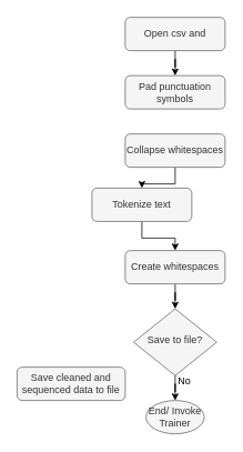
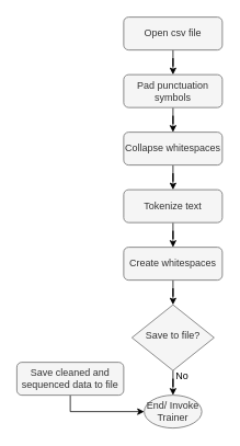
  <mxCell id="0" />
  <mxCell id="1" parent="0" />
  <mxCell id="2" value="" style="edgeStyle=orthogonalEdgeStyle;rounded=0;orthogonalLoop=1;jettySize=auto;html=1;" parent="1" source="3" target="5" edge="1"><mxGeometry relative="1" as="geometry" /></mxCell>
- <mxCell id="3" value="Open csv and" style="rounded=1;whiteSpace=wrap;html=1;fontSize=12;glass=0;strokeWidth=1;shadow=0;fillColor=#f5f5f5;strokeColor=#666666;fontColor=#333333;" parent="1" vertex="1"><mxGeometry x="150" y="20" width="120" height="40" as="geometry" /></mxCell>
+ <mxCell id="3" value="Open csv file" style="rounded=1;whiteSpace=wrap;html=1;fontSize=12;glass=0;strokeWidth=1;shadow=0;fillColor=#f5f5f5;strokeColor=#666666;fontColor=#333333;" parent="1" vertex="1"><mxGeometry x="150" y="20" width="120" height="40" as="geometry" /></mxCell>
+ <mxCell id="4" value="" style="edgeStyle=orthogonalEdgeStyle;rounded=0;orthogonalLoop=1;jettySize=auto;html=1;" parent="1" source="5" target="7" edge="1"><mxGeometry relative="1" as="geometry" /></mxCell>
  <mxCell id="5" value="Pad punctuation symbols" style="rounded=1;whiteSpace=wrap;html=1;fontSize=12;glass=0;strokeWidth=1;shadow=0;fillColor=#f5f5f5;strokeColor=#666666;fontColor=#333333;" parent="1" vertex="1"><mxGeometry x="150" y="90" width="120" height="40" as="geometry" /></mxCell>
  <mxCell id="6" value="" style="edgeStyle=orthogonalEdgeStyle;rounded=0;orthogonalLoop=1;jettySize=auto;html=1;" parent="1" source="7" target="9" edge="1"><mxGeometry relative="1" as="geometry" /></mxCell>
  <mxCell id="7" value="Collapse whitespaces" style="rounded=1;whiteSpace=wrap;html=1;fontSize=12;glass=0;strokeWidth=1;shadow=0;fillColor=#f5f5f5;strokeColor=#666666;fontColor=#333333;" parent="1" vertex="1"><mxGeometry x="150" y="160" width="120" height="40" as="geometry" /></mxCell>
  <mxCell id="8" value="" style="edgeStyle=orthogonalEdgeStyle;rounded=0;orthogonalLoop=1;jettySize=auto;html=1;" parent="1" source="9" target="11" edge="1"><mxGeometry relative="1" as="geometry" /></mxCell>
- <mxCell id="9" value="Tokenize text" style="rounded=1;whiteSpace=wrap;html=1;fontSize=12;glass=0;strokeWidth=1;shadow=0;fillColor=#f5f5f5;strokeColor=#666666;fontColor=#333333;" parent="1" vertex="1"><mxGeometry x="110" y="225" width="120" height="40" as="geometry" /></mxCell>
+ <mxCell id="9" value="Tokenize text" style="rounded=1;whiteSpace=wrap;html=1;fontSize=12;glass=0;strokeWidth=1;shadow=0;fillColor=#f5f5f5;strokeColor=#666666;fontColor=#333333;" parent="1" vertex="1"><mxGeometry x="150" y="230" width="120" height="40" as="geometry" /></mxCell>
  <mxCell id="10" style="edgeStyle=orthogonalEdgeStyle;rounded=0;orthogonalLoop=1;jettySize=auto;html=1;entryX=0.5;entryY=0;entryDx=0;entryDy=0;" parent="1" source="11" target="14" edge="1"><mxGeometry relative="1" as="geometry" /></mxCell>
  <mxCell id="11" value="Create whitespaces" style="rounded=1;whiteSpace=wrap;html=1;fontSize=12;glass=0;strokeWidth=1;shadow=0;fillColor=#f5f5f5;strokeColor=#666666;fontColor=#333333;" parent="1" vertex="1"><mxGeometry x="150" y="300" width="120" height="40" as="geometry" /></mxCell>
  <mxCell id="12" style="edgeStyle=orthogonalEdgeStyle;rounded=0;orthogonalLoop=1;jettySize=auto;html=1;entryX=0.5;entryY=0;entryDx=0;entryDy=0;" parent="1" source="14" target="17" edge="1"><mxGeometry relative="1" as="geometry"><mxPoint x="210" y="540" as="targetPoint" /></mxGeometry></mxCell>
  <mxCell id="13" value="No" style="text;html=1;align=center;verticalAlign=middle;resizable=0;points=[];labelBackgroundColor=#ffffff;" parent="12" vertex="1" connectable="0"><mxGeometry x="-0.283" y="3" relative="1" as="geometry"><mxPoint x="7" y="-12" as="offset" /></mxGeometry></mxCell>
  <mxCell id="14" value="Save to file?" style="rhombus;whiteSpace=wrap;html=1;shadow=0;fontFamily=Helvetica;fontSize=12;align=center;strokeWidth=1;spacing=6;spacingTop=-4;fillColor=#f5f5f5;strokeColor=#666666;fontColor=#333333;" parent="1" vertex="1"><mxGeometry x="160" y="370" width="100" height="80" as="geometry" /></mxCell>
+ <mxCell id="15" style="edgeStyle=orthogonalEdgeStyle;rounded=0;orthogonalLoop=1;jettySize=auto;html=1;exitX=0.5;exitY=1;exitDx=0;exitDy=0;entryX=0;entryY=0.5;entryDx=0;entryDy=0;" parent="1" source="16" target="17" edge="1"><mxGeometry relative="1" as="geometry"><mxPoint x="150" y="590" as="targetPoint" /><Array as="points"><mxPoint x="85" y="500" /></Array></mxGeometry></mxCell>
  <mxCell id="16" value="Save cleaned and sequenced data to file" style="rounded=1;whiteSpace=wrap;html=1;fontSize=12;glass=0;strokeWidth=1;shadow=0;fillColor=#f5f5f5;strokeColor=#666666;fontColor=#333333;" parent="1" vertex="1"><mxGeometry x="20" y="440" width="130" height="40" as="geometry" /></mxCell>
  <mxCell id="17" value="End/ Invoke&lt;br&gt;Trainer" style="ellipse;whiteSpace=wrap;html=1;fillColor=#f5f5f5;strokeColor=#666666;fontColor=#333333;" parent="1" vertex="1"><mxGeometry x="175" y="480" width="70" height="40" as="geometry" /></mxCell>
